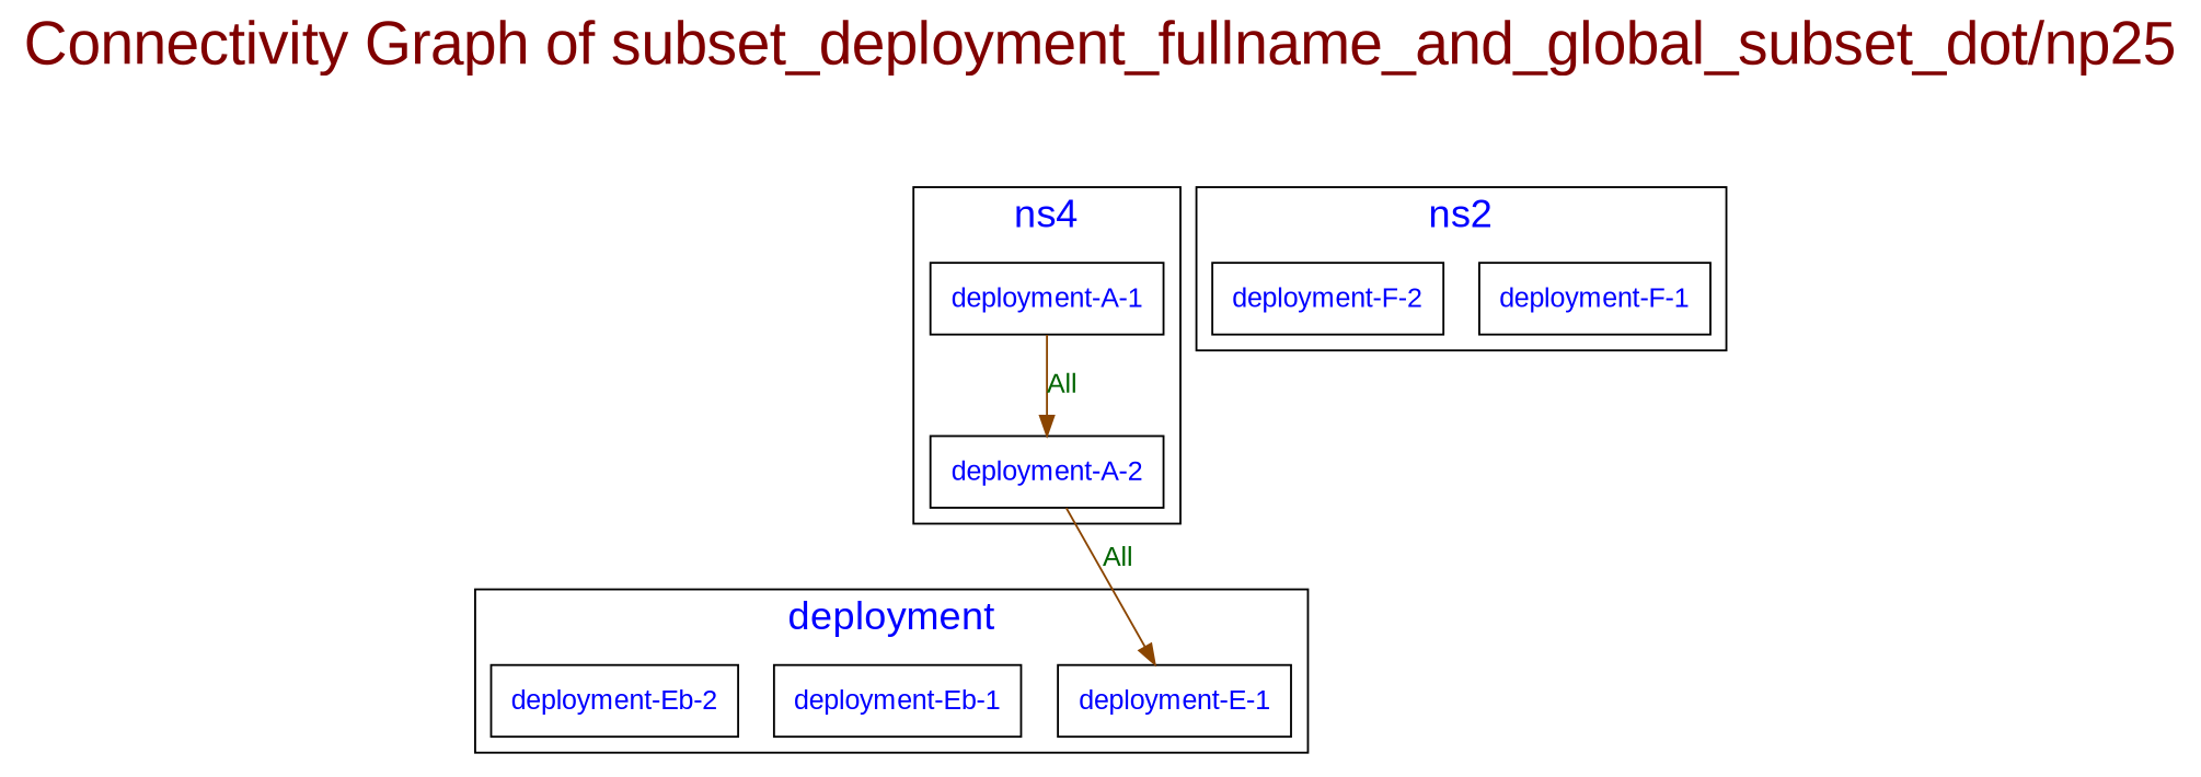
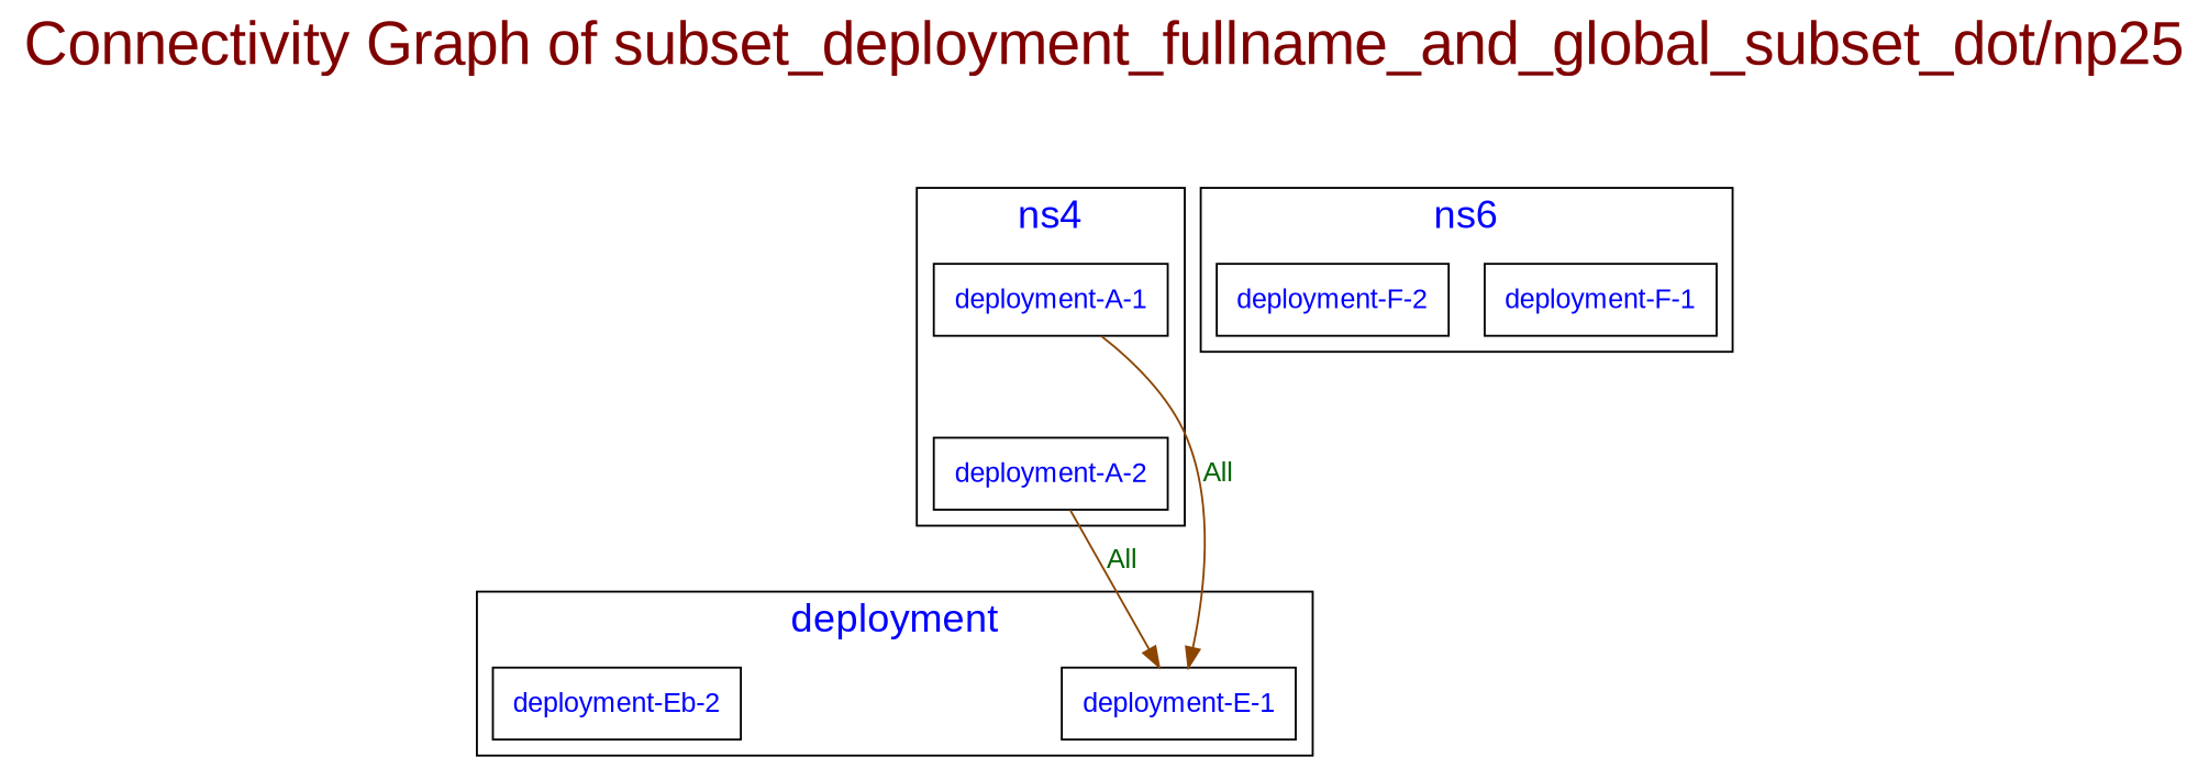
  digraph {
    fontcolor=webmaroon
    fontname="Liberation Sans"
    fontsize=30
    label="Connectivity Graph of subset_deployment_fullname_and_global_subset_dot/np25"
    labelloc=t
    node [fontcolor=blue fontname="Liberation Sans" shape=box]
    edge [arrowhead=normal arrowtail=none color=darkorange4 dir=both fontcolor=darkgreen fontname="Liberation Sans"]
    n1 [label=<<table border="0" cellspacing="0"><tr><td>deployment-A-1</td></tr></table>>]
    n2 [label=<<table border="0" cellspacing="0"><tr><td>deployment-A-2</td></tr></table>>]
    n3 [label=<<table border="0" cellspacing="0"><tr><td>deployment-E-1</td></tr></table>>]
-   n4 [label=<<table border="0" cellspacing="0"><tr><td>deployment-Eb-1</td></tr></table>>]
    n5 [label=<<table border="0" cellspacing="0"><tr><td>deployment-Eb-2</td></tr></table>>]
    n6 [label=<<table border="0" cellspacing="0"><tr><td>deployment-F-1</td></tr></table>>]
    n7 [label=<<table border="0" cellspacing="0"><tr><td>deployment-F-2</td></tr></table>>]
    subgraph cluster_1 {
      fontcolor=blue
      fontsize=20
      label=ns4
      n1
      n2
    }
    subgraph cluster_2 {
      fontcolor=blue
      fontsize=20
      label=deployment
      n3
-     n4
      n5
    }
    subgraph cluster_3 {
      fontcolor=blue
      fontsize=20
-     label=ns2
+     label=ns6
      n6
      n7
    }
-   n1 -> n2 [label=All]
+   n1 -> n3 [label=All]
    n2 -> n3 [label=All]
  }
